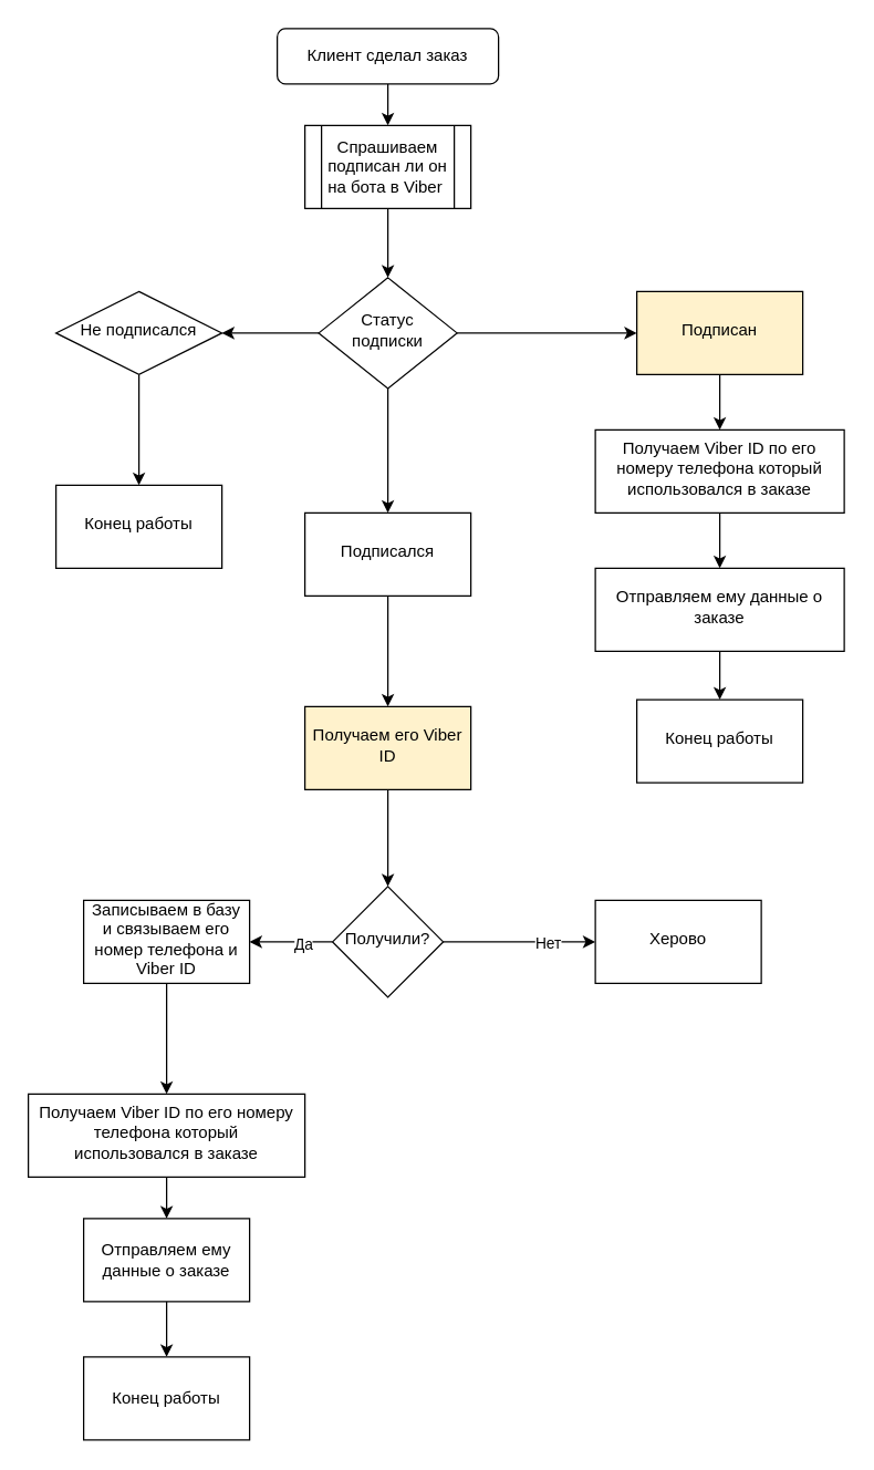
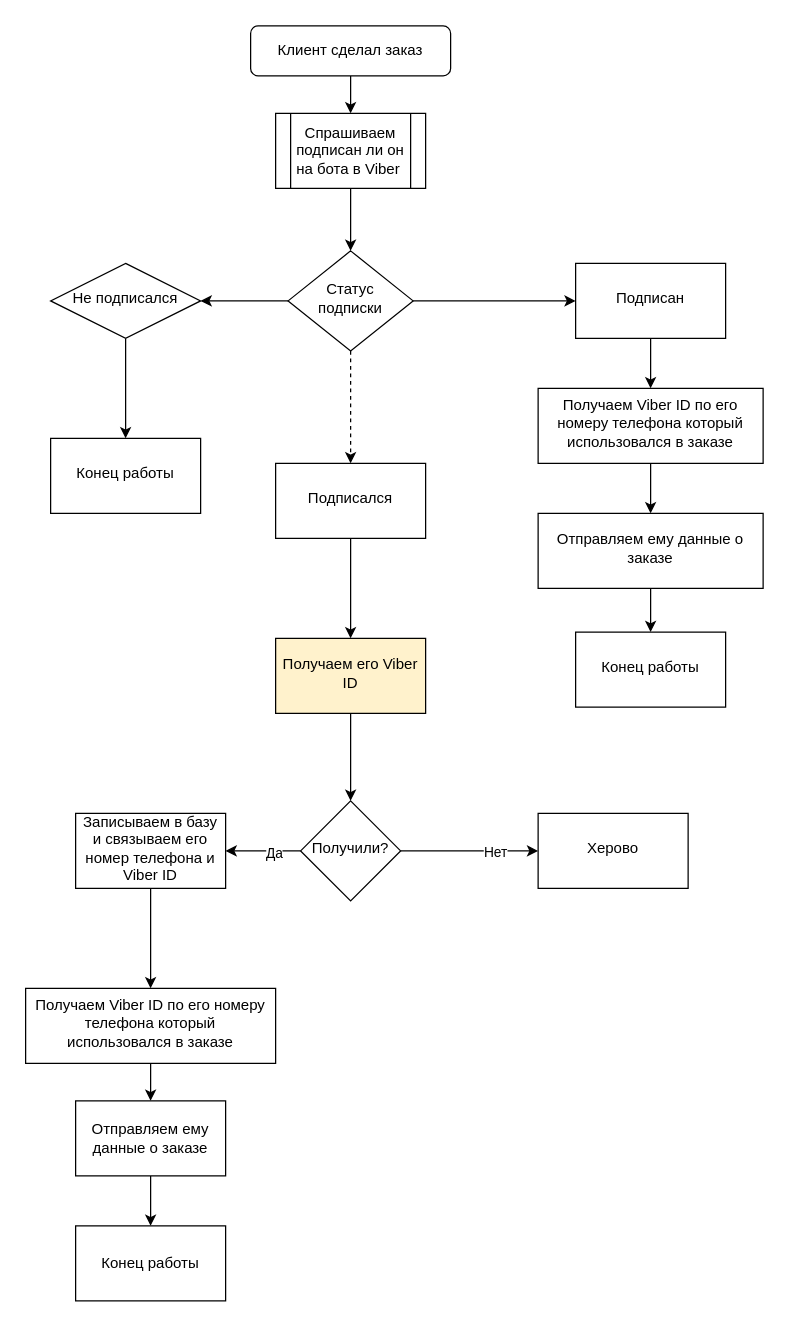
  <mxCell id="0" />
  <mxCell id="1" parent="0" />
  <mxCell id="2" value="" style="edgeStyle=orthogonalEdgeStyle;rounded=0;orthogonalLoop=1;jettySize=auto;html=1;" edge="1" parent="1" source="3" target="9"><mxGeometry relative="1" as="geometry" /></mxCell>
  <mxCell id="3" value="Клиент сделал заказ" style="rounded=1;whiteSpace=wrap;html=1;fontSize=12;glass=0;strokeWidth=1;shadow=0;" parent="1" vertex="1"><mxGeometry x="200" y="20" width="160" height="40" as="geometry" /></mxCell>
  <mxCell id="4" value="" style="edgeStyle=orthogonalEdgeStyle;rounded=0;orthogonalLoop=1;jettySize=auto;html=1;" edge="1" parent="1" source="7" target="11"><mxGeometry relative="1" as="geometry" /></mxCell>
  <mxCell id="5" value="" style="edgeStyle=orthogonalEdgeStyle;rounded=0;orthogonalLoop=1;jettySize=auto;html=1;" edge="1" parent="1" source="7" target="13"><mxGeometry relative="1" as="geometry" /></mxCell>
- <mxCell id="6" value="" style="edgeStyle=orthogonalEdgeStyle;rounded=0;orthogonalLoop=1;jettySize=auto;html=1;" edge="1" parent="1" source="7" target="15"><mxGeometry relative="1" as="geometry" /></mxCell>
+ <mxCell id="6" value="" style="edgeStyle=orthogonalEdgeStyle;rounded=0;orthogonalLoop=1;jettySize=auto;html=1;dashed=1;" edge="1" parent="1" source="7" target="15"><mxGeometry relative="1" as="geometry" /></mxCell>
  <mxCell id="7" value="Статус подписки" style="rhombus;whiteSpace=wrap;html=1;shadow=0;fontFamily=Helvetica;fontSize=12;align=center;strokeWidth=1;spacing=6;spacingTop=-4;" parent="1" vertex="1"><mxGeometry x="230" y="200" width="100" height="80" as="geometry" /></mxCell>
  <mxCell id="8" value="" style="edgeStyle=orthogonalEdgeStyle;rounded=0;orthogonalLoop=1;jettySize=auto;html=1;" edge="1" parent="1" source="9" target="7"><mxGeometry relative="1" as="geometry" /></mxCell>
  <mxCell id="9" value="Спрашиваем подписан ли он на бота в Viber&amp;nbsp;" style="shape=process;whiteSpace=wrap;html=1;backgroundOutline=1;" vertex="1" parent="1"><mxGeometry x="220" y="90" width="120" height="60" as="geometry" /></mxCell>
  <mxCell id="10" value="" style="edgeStyle=orthogonalEdgeStyle;rounded=0;orthogonalLoop=1;jettySize=auto;html=1;" edge="1" parent="1" source="11" target="16"><mxGeometry relative="1" as="geometry" /></mxCell>
  <mxCell id="11" value="Не подписался" style="rhombus;whiteSpace=wrap;html=1;shadow=0;strokeWidth=1;spacing=6;spacingTop=-4;" vertex="1" parent="1"><mxGeometry x="40" y="210" width="120" height="60" as="geometry" /></mxCell>
  <mxCell id="12" value="" style="edgeStyle=orthogonalEdgeStyle;rounded=0;orthogonalLoop=1;jettySize=auto;html=1;" edge="1" parent="1" source="13" target="18"><mxGeometry relative="1" as="geometry" /></mxCell>
- <mxCell id="13" value="Подписан" style="whiteSpace=wrap;html=1;shadow=0;strokeWidth=1;spacing=6;spacingTop=-4;fillColor=#fff2cc;" vertex="1" parent="1"><mxGeometry x="460" y="210" width="120" height="60" as="geometry" /></mxCell>
+ <mxCell id="13" value="Подписан" style="whiteSpace=wrap;html=1;shadow=0;strokeWidth=1;spacing=6;spacingTop=-4;" vertex="1" parent="1"><mxGeometry x="460" y="210" width="120" height="60" as="geometry" /></mxCell>
  <mxCell id="14" value="" style="edgeStyle=orthogonalEdgeStyle;rounded=0;orthogonalLoop=1;jettySize=auto;html=1;" edge="1" parent="1" source="15" target="22"><mxGeometry relative="1" as="geometry" /></mxCell>
  <mxCell id="15" value="Подписался" style="whiteSpace=wrap;html=1;shadow=0;strokeWidth=1;spacing=6;spacingTop=-4;" vertex="1" parent="1"><mxGeometry x="220" y="370" width="120" height="60" as="geometry" /></mxCell>
  <mxCell id="16" value="Конец работы" style="whiteSpace=wrap;html=1;shadow=0;strokeWidth=1;spacing=6;spacingTop=-4;" vertex="1" parent="1"><mxGeometry x="40" y="350" width="120" height="60" as="geometry" /></mxCell>
  <mxCell id="17" value="" style="edgeStyle=orthogonalEdgeStyle;rounded=0;orthogonalLoop=1;jettySize=auto;html=1;" edge="1" parent="1" source="18" target="20"><mxGeometry relative="1" as="geometry" /></mxCell>
  <mxCell id="18" value="Получаем Viber ID по его номеру телефона который использовался в заказе" style="whiteSpace=wrap;html=1;shadow=0;strokeWidth=1;spacing=6;spacingTop=-4;" vertex="1" parent="1"><mxGeometry x="430" y="310" width="180" height="60" as="geometry" /></mxCell>
  <mxCell id="19" value="" style="edgeStyle=orthogonalEdgeStyle;rounded=0;orthogonalLoop=1;jettySize=auto;html=1;" edge="1" parent="1" source="20" target="36"><mxGeometry relative="1" as="geometry" /></mxCell>
  <mxCell id="20" value="Отправляем ему данные о заказе" style="whiteSpace=wrap;html=1;shadow=0;strokeWidth=1;spacing=6;spacingTop=-4;" vertex="1" parent="1"><mxGeometry x="430" y="410" width="180" height="60" as="geometry" /></mxCell>
  <mxCell id="21" value="" style="edgeStyle=orthogonalEdgeStyle;rounded=0;orthogonalLoop=1;jettySize=auto;html=1;" edge="1" parent="1" source="22" target="27"><mxGeometry relative="1" as="geometry" /></mxCell>
  <mxCell id="22" value="Получаем его Viber ID" style="whiteSpace=wrap;html=1;shadow=0;strokeWidth=1;spacing=6;spacingTop=-4;fillColor=#fff2cc;" vertex="1" parent="1"><mxGeometry x="220" y="510" width="120" height="60" as="geometry" /></mxCell>
  <mxCell id="23" value="" style="edgeStyle=orthogonalEdgeStyle;rounded=0;orthogonalLoop=1;jettySize=auto;html=1;" edge="1" parent="1" source="27" target="29"><mxGeometry relative="1" as="geometry" /></mxCell>
  <mxCell id="24" value="Да&lt;br&gt;" style="edgeLabel;html=1;align=center;verticalAlign=middle;resizable=0;points=[];" vertex="1" connectable="0" parent="23"><mxGeometry x="-0.281" y="1" relative="1" as="geometry"><mxPoint as="offset" /></mxGeometry></mxCell>
  <mxCell id="25" value="" style="edgeStyle=orthogonalEdgeStyle;rounded=0;orthogonalLoop=1;jettySize=auto;html=1;" edge="1" parent="1" source="27" target="30"><mxGeometry relative="1" as="geometry" /></mxCell>
  <mxCell id="26" value="Нет" style="edgeLabel;html=1;align=center;verticalAlign=middle;resizable=0;points=[];" vertex="1" connectable="0" parent="25"><mxGeometry x="0.844" y="2" relative="1" as="geometry"><mxPoint x="-25.33" y="2" as="offset" /></mxGeometry></mxCell>
  <mxCell id="27" value="Получили?" style="rhombus;whiteSpace=wrap;html=1;shadow=0;strokeWidth=1;spacing=6;spacingTop=-4;" vertex="1" parent="1"><mxGeometry x="240" y="640" width="80" height="80" as="geometry" /></mxCell>
  <mxCell id="28" value="" style="edgeStyle=orthogonalEdgeStyle;rounded=0;orthogonalLoop=1;jettySize=auto;html=1;" edge="1" parent="1" source="29" target="32"><mxGeometry relative="1" as="geometry" /></mxCell>
  <mxCell id="29" value="Записываем в базу и связываем его номер телефона и Viber ID" style="whiteSpace=wrap;html=1;shadow=0;strokeWidth=1;spacing=6;spacingTop=-4;" vertex="1" parent="1"><mxGeometry x="60" y="650" width="120" height="60" as="geometry" /></mxCell>
  <mxCell id="30" value="Херово" style="whiteSpace=wrap;html=1;shadow=0;strokeWidth=1;spacing=6;spacingTop=-4;" vertex="1" parent="1"><mxGeometry x="430" y="650" width="120" height="60" as="geometry" /></mxCell>
  <mxCell id="31" value="" style="edgeStyle=orthogonalEdgeStyle;rounded=0;orthogonalLoop=1;jettySize=auto;html=1;" edge="1" parent="1" source="32" target="34"><mxGeometry relative="1" as="geometry" /></mxCell>
  <mxCell id="32" value="Получаем Viber ID по его номеру телефона который использовался в заказе" style="whiteSpace=wrap;html=1;shadow=0;strokeWidth=1;spacing=6;spacingTop=-4;" vertex="1" parent="1"><mxGeometry x="20" y="790" width="200" height="60" as="geometry" /></mxCell>
  <mxCell id="33" value="" style="edgeStyle=orthogonalEdgeStyle;rounded=0;orthogonalLoop=1;jettySize=auto;html=1;" edge="1" parent="1" source="34" target="35"><mxGeometry relative="1" as="geometry" /></mxCell>
  <mxCell id="34" value="&lt;span&gt;Отправляем ему данные о заказе&lt;/span&gt;" style="whiteSpace=wrap;html=1;" vertex="1" parent="1"><mxGeometry x="60" y="880" width="120" height="60" as="geometry" /></mxCell>
  <mxCell id="35" value="Конец работы" style="whiteSpace=wrap;html=1;" vertex="1" parent="1"><mxGeometry x="60" y="980" width="120" height="60" as="geometry" /></mxCell>
  <mxCell id="36" value="Конец работы" style="whiteSpace=wrap;html=1;shadow=0;strokeWidth=1;spacing=6;spacingTop=-4;" vertex="1" parent="1"><mxGeometry x="460" y="505" width="120" height="60" as="geometry" /></mxCell>
